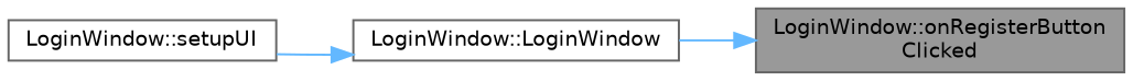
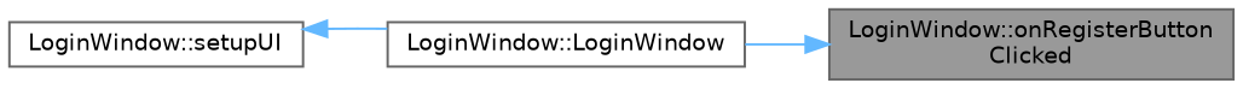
  digraph {
    rankdir=RL
    node [color=grey40 fillcolor=white fontname=Helvetica fontsize=10 shape=box style=filled]
    edge [color=steelblue1 dir=back fontname=Helvetica fontsize=10 labelfontname=Helvetica labelfontsize=10 style=solid]
    n1 [color=gray40 fillcolor=grey60 fontcolor=black height=0.2 label="LoginWindow::onRegisterButton\lClicked" width=0.4]
    n2 [height=0.2 label="LoginWindow::LoginWindow" width=0.4]
    n3 [height=0.2 label="LoginWindow::setupUI" width=0.4]
    n1 -> n2
-   n2 -> n3
+   n3 -> n2
  }
